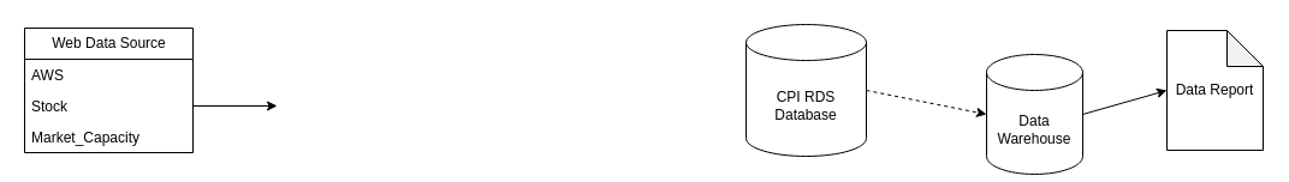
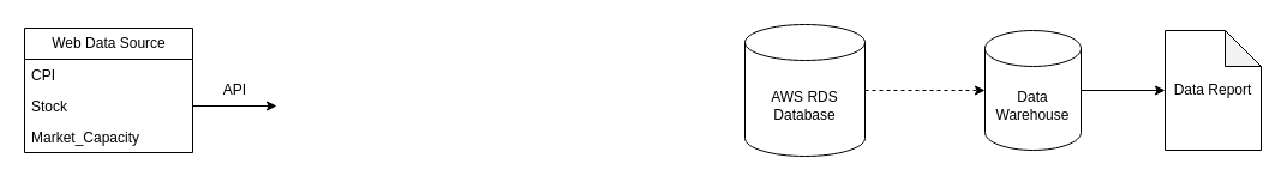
  <mxCell id="0" />
  <mxCell id="1" parent="0" />
- <mxCell id="2" value="CPI RDS&lt;br&gt;Database" style="shape=cylinder3;whiteSpace=wrap;html=1;boundedLbl=1;backgroundOutline=1;size=15;" parent="1" vertex="1"><mxGeometry x="620" y="20" width="100" height="110" as="geometry" /></mxCell>
+ <mxCell id="2" value="AWS RDS&lt;br&gt;Database" style="shape=cylinder3;whiteSpace=wrap;html=1;boundedLbl=1;backgroundOutline=1;size=15;" parent="1" vertex="1"><mxGeometry x="620" y="20" width="100" height="110" as="geometry" /></mxCell>
  <mxCell id="3" value="" style="endArrow=classic;html=1;rounded=0;exitX=1;exitY=0.5;exitDx=0;exitDy=0;exitPerimeter=0;entryX=0;entryY=0.5;entryDx=0;entryDy=0;entryPerimeter=0;dashed=1;" parent="1" source="2" target="4" edge="1"><mxGeometry width="50" height="50" relative="1" as="geometry"><mxPoint x="730" y="85" as="sourcePoint" /><mxPoint x="820" y="85" as="targetPoint" /></mxGeometry></mxCell>
- <mxCell id="4" value="Data Warehouse" style="shape=cylinder3;whiteSpace=wrap;html=1;boundedLbl=1;backgroundOutline=1;size=15;" parent="1" vertex="1"><mxGeometry x="820" y="45" width="80" height="100" as="geometry" /></mxCell>
+ <mxCell id="4" value="Data Warehouse" style="shape=cylinder3;whiteSpace=wrap;html=1;boundedLbl=1;backgroundOutline=1;size=15;" parent="1" vertex="1"><mxGeometry x="820" y="25" width="80" height="100" as="geometry" /></mxCell>
  <mxCell id="5" value="" style="endArrow=classic;html=1;rounded=0;exitX=1;exitY=0.5;exitDx=0;exitDy=0;exitPerimeter=0;" parent="1" source="4" edge="1"><mxGeometry width="50" height="50" relative="1" as="geometry"><mxPoint x="970" y="85" as="sourcePoint" /><mxPoint x="970" y="75" as="targetPoint" /></mxGeometry></mxCell>
  <mxCell id="6" value="Data Report" style="shape=note;whiteSpace=wrap;html=1;backgroundOutline=1;darkOpacity=0.05;" parent="1" vertex="1"><mxGeometry x="970" y="25" width="80" height="100" as="geometry" /></mxCell>
  <mxCell id="7" value="Web Data Source" style="swimlane;fontStyle=0;childLayout=stackLayout;horizontal=1;startSize=26;fillColor=none;horizontalStack=0;resizeParent=1;resizeParentMax=0;resizeLast=0;collapsible=1;marginBottom=0;html=1;shadow=0;" parent="1" vertex="1"><mxGeometry x="20" y="23" width="140" height="104" as="geometry" /></mxCell>
- <mxCell id="8" value="AWS" style="text;strokeColor=none;fillColor=none;align=left;verticalAlign=top;spacingLeft=4;spacingRight=4;overflow=hidden;rotatable=0;points=[[0,0.5],[1,0.5]];portConstraint=eastwest;whiteSpace=wrap;html=1;" parent="7" vertex="1"><mxGeometry y="26" width="140" height="26" as="geometry" /></mxCell>
+ <mxCell id="8" value="CPI" style="text;strokeColor=none;fillColor=none;align=left;verticalAlign=top;spacingLeft=4;spacingRight=4;overflow=hidden;rotatable=0;points=[[0,0.5],[1,0.5]];portConstraint=eastwest;whiteSpace=wrap;html=1;" parent="7" vertex="1"><mxGeometry y="26" width="140" height="26" as="geometry" /></mxCell>
  <mxCell id="9" value="Stock" style="text;strokeColor=none;fillColor=none;align=left;verticalAlign=top;spacingLeft=4;spacingRight=4;overflow=hidden;rotatable=0;points=[[0,0.5],[1,0.5]];portConstraint=eastwest;whiteSpace=wrap;html=1;" parent="7" vertex="1"><mxGeometry y="52" width="140" height="26" as="geometry" /></mxCell>
  <mxCell id="10" value="Market_Capacity" style="text;strokeColor=none;fillColor=none;align=left;verticalAlign=top;spacingLeft=4;spacingRight=4;overflow=hidden;rotatable=0;points=[[0,0.5],[1,0.5]];portConstraint=eastwest;whiteSpace=wrap;html=1;" parent="7" vertex="1"><mxGeometry y="78" width="140" height="26" as="geometry" /></mxCell>
  <mxCell id="11" value="" style="endArrow=classic;html=1;rounded=0;exitX=1;exitY=0.5;exitDx=0;exitDy=0;" edge="1" parent="1" source="9"><mxGeometry width="50" height="50" relative="1" as="geometry"><mxPoint x="510" y="273" as="sourcePoint" /><mxPoint x="230" y="88" as="targetPoint" /><Array as="points" /></mxGeometry></mxCell>
+ <mxCell id="12" value="API" style="text;html=1;align=center;verticalAlign=middle;resizable=0;points=[];autosize=1;strokeColor=none;fillColor=none;shadow=0;" vertex="1" parent="1"><mxGeometry x="175" y="60" width="40" height="30" as="geometry" /></mxCell>
